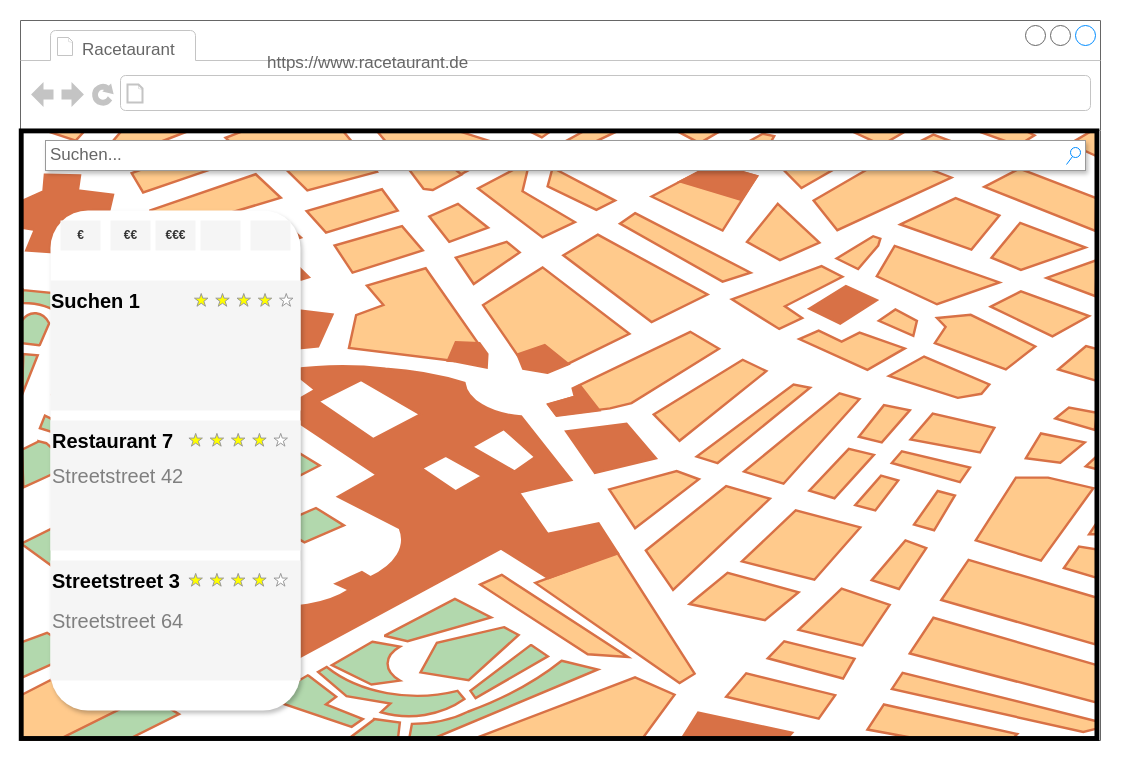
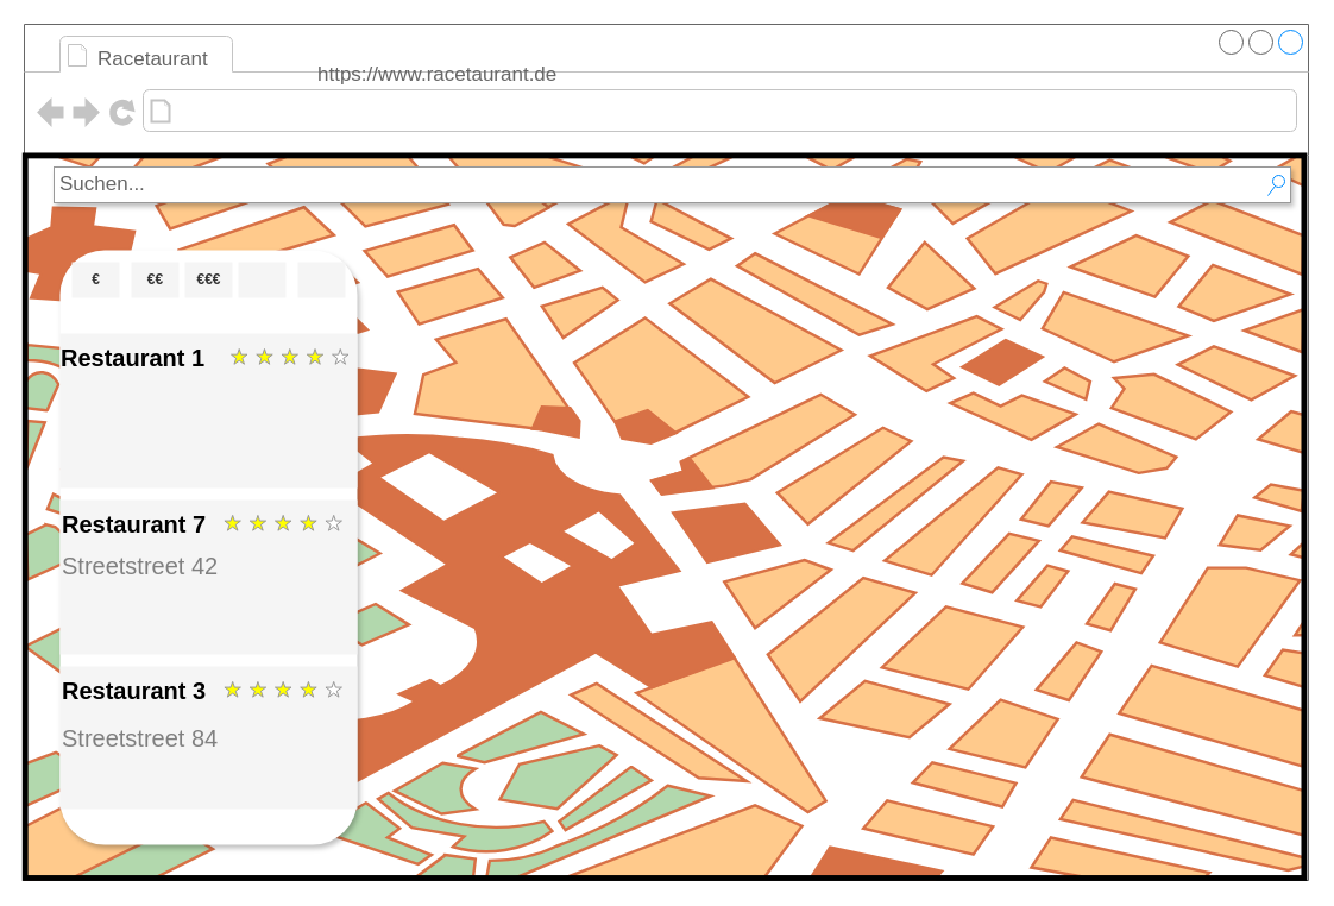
  <mxCell id="0" />
  <mxCell id="1" parent="0" />
  <mxCell id="2" value="" style="strokeWidth=1;shadow=0;dashed=0;align=center;html=1;shape=mxgraph.mockup.containers.browserWindow;rSize=0;strokeColor=#666666;strokeColor2=#008cff;strokeColor3=#c4c4c4;mainText=,;recursiveResize=0;" parent="1" vertex="1"><mxGeometry x="20" y="20" width="1080" height="720" as="geometry" /></mxCell>
  <mxCell id="3" value="" style="verticalLabelPosition=bottom;shadow=0;dashed=0;align=center;html=1;verticalAlign=top;strokeWidth=1;shape=mxgraph.mockup.misc.map;" parent="2" vertex="1"><mxGeometry y="110" width="1080" height="610" as="geometry" /></mxCell>
  <mxCell id="4" value="Racetaurant" style="strokeWidth=1;shadow=0;dashed=0;align=center;html=1;shape=mxgraph.mockup.containers.anchor;fontSize=17;fontColor=#666666;align=left;" parent="2" vertex="1"><mxGeometry x="60" y="12" width="155" height="35" as="geometry" /></mxCell>
  <mxCell id="5" value="https://www.racetaurant.de" style="strokeWidth=1;shadow=0;dashed=0;align=center;html=1;shape=mxgraph.mockup.containers.anchor;rSize=0;fontSize=17;fontColor=#666666;align=left;" parent="2" vertex="1"><mxGeometry x="245" y="30" width="250" height="26" as="geometry" /></mxCell>
  <mxCell id="6" value="Suchen..." style="strokeWidth=1;shadow=1;dashed=0;align=center;html=1;shape=mxgraph.mockup.forms.searchBox;strokeColor=#999999;mainText=;strokeColor2=#008cff;fontColor=#666666;fontSize=17;align=left;spacingLeft=3;" parent="2" vertex="1"><mxGeometry x="25" y="120" width="1040" height="30" as="geometry" /></mxCell>
  <mxCell id="7" value="" style="rounded=1;whiteSpace=wrap;html=1;shadow=1;strokeColor=none;strokeWidth=4;" parent="2" vertex="1"><mxGeometry x="30" y="190" width="250" height="500" as="geometry" /></mxCell>
  <mxCell id="8" value="" style="rounded=0;whiteSpace=wrap;html=1;shadow=0;strokeColor=none;strokeWidth=4;fillColor=#f5f5f5;fontColor=#333333;" parent="2" vertex="1"><mxGeometry x="30" y="260" width="250" height="130" as="geometry" /></mxCell>
  <mxCell id="9" value="" style="rounded=0;whiteSpace=wrap;html=1;shadow=0;strokeColor=none;strokeWidth=4;fillColor=#f5f5f5;fontColor=#333333;" parent="2" vertex="1"><mxGeometry x="30" y="400" width="250" height="130" as="geometry" /></mxCell>
  <mxCell id="10" value="" style="rounded=0;whiteSpace=wrap;html=1;shadow=0;strokeColor=none;strokeWidth=4;fillColor=#f5f5f5;fontColor=#333333;" parent="2" vertex="1"><mxGeometry x="30" y="540" width="250" height="120" as="geometry" /></mxCell>
  <mxCell id="11" value="€" style="verticalLabelPosition=middle;verticalAlign=middle;html=1;shape=mxgraph.basic.rect;fillColor2=none;strokeWidth=1;size=15;indent=5;shadow=0;fillColor=#f5f5f5;fontColor=#333333;strokeColor=none;labelPosition=center;align=center;fontStyle=1" parent="2" vertex="1"><mxGeometry x="40" y="200" width="40" height="30" as="geometry" /></mxCell>
  <mxCell id="12" value="€€" style="verticalLabelPosition=middle;verticalAlign=middle;html=1;shape=mxgraph.basic.rect;fillColor2=none;strokeWidth=1;size=15;indent=5;shadow=0;fillColor=#f5f5f5;fontColor=#333333;strokeColor=none;labelPosition=center;align=center;fontStyle=1" parent="2" vertex="1"><mxGeometry x="90" y="200" width="40" height="30" as="geometry" /></mxCell>
  <mxCell id="13" value="€€€" style="verticalLabelPosition=middle;verticalAlign=middle;html=1;shape=mxgraph.basic.rect;fillColor2=none;strokeWidth=1;size=15;indent=5;shadow=0;fillColor=#f5f5f5;fontColor=#333333;strokeColor=none;labelPosition=center;align=center;fontStyle=1" parent="2" vertex="1"><mxGeometry x="135" y="200" width="40" height="30" as="geometry" /></mxCell>
  <mxCell id="14" value="" style="verticalLabelPosition=middle;verticalAlign=middle;html=1;shape=mxgraph.basic.rect;fillColor2=none;strokeWidth=1;size=7;indent=5;shadow=0;fillColor=#f5f5f5;fontColor=#333333;strokeColor=none;labelPosition=center;align=center;fontStyle=1" parent="2" vertex="1"><mxGeometry x="180" y="200" width="40" height="30" as="geometry" /></mxCell>
  <mxCell id="15" value="" style="verticalLabelPosition=middle;verticalAlign=middle;html=1;shape=mxgraph.basic.rect;fillColor2=none;strokeWidth=1;size=7;indent=5;shadow=0;fillColor=#f5f5f5;fontColor=#333333;strokeColor=none;labelPosition=center;align=center;fontStyle=1" parent="2" vertex="1"><mxGeometry x="230" y="200" width="40" height="30" as="geometry" /></mxCell>
- <mxCell id="16" value="Suchen 1" style="text;html=1;strokeColor=none;fillColor=none;align=left;verticalAlign=middle;whiteSpace=wrap;rounded=0;shadow=0;fontStyle=1;fontSize=20;" parent="2" vertex="1"><mxGeometry x="29" y="260" width="250" height="40" as="geometry" /></mxCell>
+ <mxCell id="16" value="Restaurant 1" style="text;html=1;strokeColor=none;fillColor=none;align=left;verticalAlign=middle;whiteSpace=wrap;rounded=0;shadow=0;fontStyle=1;fontSize=20;" parent="2" vertex="1"><mxGeometry x="29" y="260" width="250" height="40" as="geometry" /></mxCell>
  <mxCell id="17" value="Restaurant 7" style="text;html=1;strokeColor=none;fillColor=none;align=left;verticalAlign=middle;whiteSpace=wrap;rounded=0;shadow=0;fontStyle=1;fontSize=20;" parent="2" vertex="1"><mxGeometry x="30" y="400" width="250" height="40" as="geometry" /></mxCell>
- <mxCell id="18" value="Streetstreet 3" style="text;html=1;strokeColor=none;fillColor=none;align=left;verticalAlign=middle;whiteSpace=wrap;rounded=0;shadow=0;fontStyle=1;fontSize=20;" parent="2" vertex="1"><mxGeometry x="30" y="540" width="250" height="40" as="geometry" /></mxCell>
+ <mxCell id="18" value="Restaurant 3" style="text;html=1;strokeColor=none;fillColor=none;align=left;verticalAlign=middle;whiteSpace=wrap;rounded=0;shadow=0;fontStyle=1;fontSize=20;" parent="2" vertex="1"><mxGeometry x="30" y="540" width="250" height="40" as="geometry" /></mxCell>
  <mxCell id="19" value="Streetstreet 42" style="text;html=1;strokeColor=none;fillColor=none;align=left;verticalAlign=middle;whiteSpace=wrap;rounded=0;shadow=0;fontSize=20;fontColor=#808080;" parent="2" vertex="1"><mxGeometry x="30" y="440" width="250" height="30" as="geometry" /></mxCell>
- <mxCell id="20" value="Streetstreet 64" style="text;html=1;strokeColor=none;fillColor=none;align=left;verticalAlign=middle;whiteSpace=wrap;rounded=0;shadow=0;fontSize=20;fontColor=#808080;" parent="2" vertex="1"><mxGeometry x="30" y="585" width="250" height="30" as="geometry" /></mxCell>
+ <mxCell id="20" value="Streetstreet 84" style="text;html=1;strokeColor=none;fillColor=none;align=left;verticalAlign=middle;whiteSpace=wrap;rounded=0;shadow=0;fontSize=20;fontColor=#808080;" parent="2" vertex="1"><mxGeometry x="30" y="585" width="250" height="30" as="geometry" /></mxCell>
  <mxCell id="21" value="" style="verticalLabelPosition=bottom;shadow=0;dashed=0;align=center;html=1;verticalAlign=top;strokeWidth=1;shape=mxgraph.mockup.misc.rating;strokeColor=#999999;fillColor=#ffff00;emptyFillColor=#ffffff;grade=4;ratingScale=5;ratingStyle=star;fontSize=20;fontColor=#808080;" parent="2" vertex="1"><mxGeometry x="174" y="273" width="101.575" height="14.173" as="geometry" /></mxCell>
  <mxCell id="22" value="" style="verticalLabelPosition=bottom;shadow=0;dashed=0;align=center;html=1;verticalAlign=top;strokeWidth=1;shape=mxgraph.mockup.misc.rating;strokeColor=#999999;fillColor=#ffff00;emptyFillColor=#ffffff;grade=4;ratingScale=5;ratingStyle=star;fontSize=20;fontColor=#808080;" parent="2" vertex="1"><mxGeometry x="168.43" y="412.91" width="101.575" height="14.173" as="geometry" /></mxCell>
  <mxCell id="23" value="" style="verticalLabelPosition=bottom;shadow=0;dashed=0;align=center;html=1;verticalAlign=top;strokeWidth=1;shape=mxgraph.mockup.misc.rating;strokeColor=#999999;fillColor=#ffff00;emptyFillColor=#ffffff;grade=4;ratingScale=5;ratingStyle=star;fontSize=20;fontColor=#808080;" parent="2" vertex="1"><mxGeometry x="168.43" y="552.91" width="101.575" height="14.173" as="geometry" /></mxCell>
